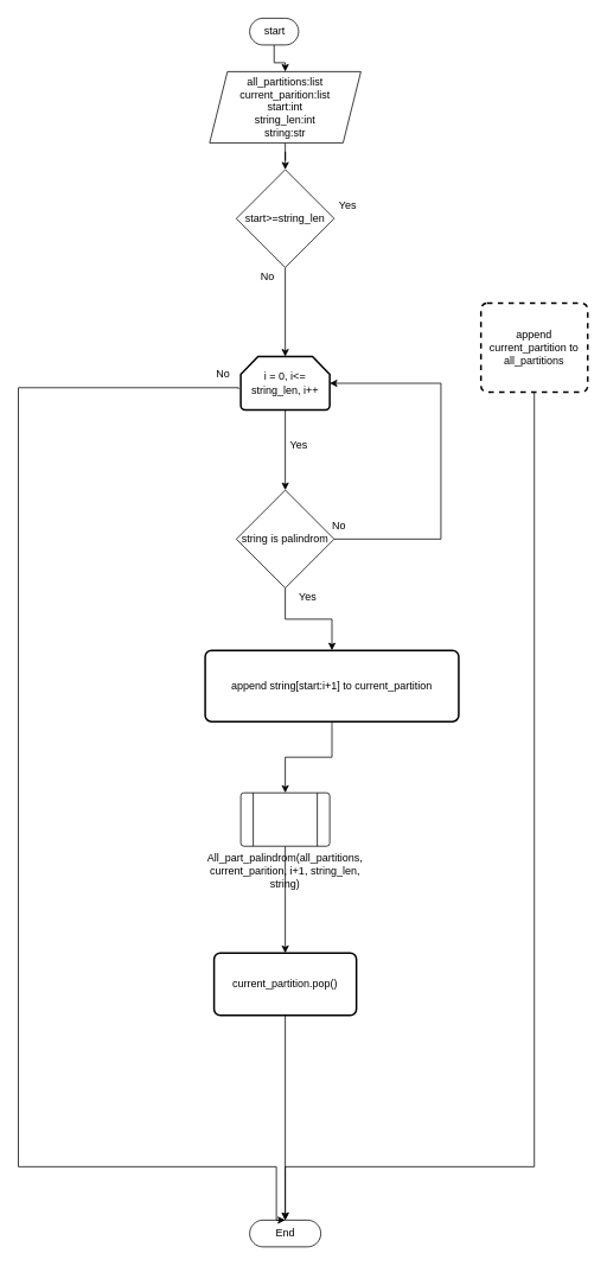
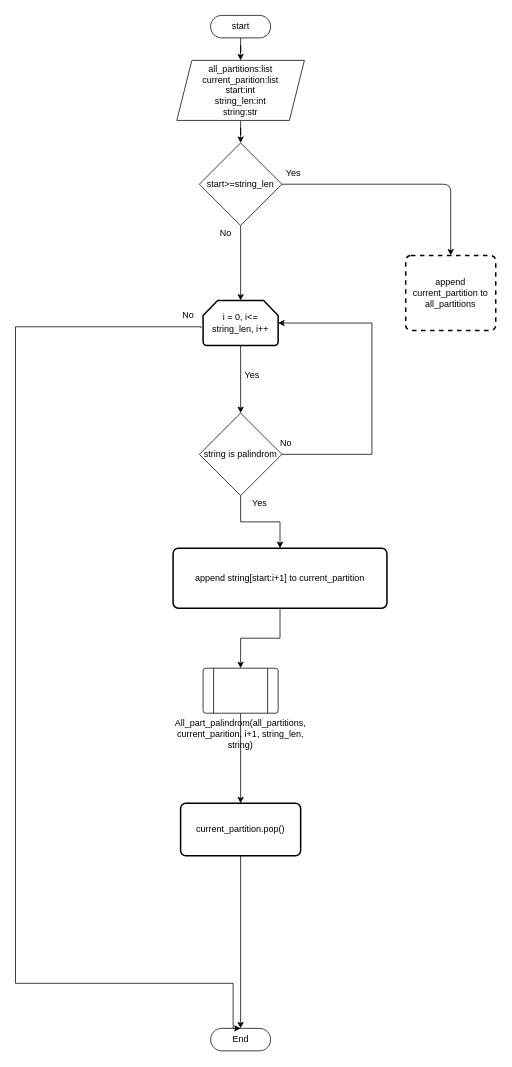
  <mxCell id="0" />
  <mxCell id="1" parent="0" />
  <mxCell id="2" style="edgeStyle=orthogonalEdgeStyle;rounded=0;orthogonalLoop=1;jettySize=auto;html=1;entryX=0.5;entryY=0;entryDx=0;entryDy=0;" edge="1" parent="1" source="3" target="5"><mxGeometry relative="1" as="geometry" /></mxCell>
- <mxCell id="3" value="start" style="html=1;dashed=0;whitespace=wrap;shape=mxgraph.dfd.start" vertex="1" parent="1"><mxGeometry x="280" y="20" width="55" height="30" as="geometry" /></mxCell>
+ <mxCell id="3" value="start" style="html=1;dashed=0;whitespace=wrap;shape=mxgraph.dfd.start" vertex="1" parent="1"><mxGeometry x="280" y="20" width="80" height="30" as="geometry" /></mxCell>
  <mxCell id="4" style="edgeStyle=orthogonalEdgeStyle;rounded=0;orthogonalLoop=1;jettySize=auto;html=1;entryX=0.5;entryY=0;entryDx=0;entryDy=0;" edge="1" parent="1" source="5" target="7"><mxGeometry relative="1" as="geometry" /></mxCell>
  <mxCell id="5" value="all_partitions:list&lt;br&gt;current_parition:list&lt;br&gt;start:int&lt;br&gt;string_len:int&lt;br&gt;string:str" style="shape=parallelogram;perimeter=parallelogramPerimeter;whiteSpace=wrap;html=1;fixedSize=1;" vertex="1" parent="1"><mxGeometry x="235" y="80" width="170" height="80" as="geometry" /></mxCell>
  <mxCell id="6" style="edgeStyle=orthogonalEdgeStyle;rounded=0;orthogonalLoop=1;jettySize=auto;html=1;entryX=0.5;entryY=0;entryDx=0;entryDy=0;entryPerimeter=0;" edge="1" parent="1" source="7" target="27"><mxGeometry relative="1" as="geometry"><mxPoint x="320" y="380" as="targetPoint" /></mxGeometry></mxCell>
  <mxCell id="7" value="start&amp;gt;=string_len" style="rhombus;whiteSpace=wrap;html=1;" vertex="1" parent="1"><mxGeometry x="265" y="190" width="110" height="110" as="geometry" /></mxCell>
- <mxCell id="9" style="edgeStyle=orthogonalEdgeStyle;rounded=0;orthogonalLoop=1;jettySize=auto;html=1;exitX=0.5;exitY=1;exitDx=0;exitDy=0;entryX=0.5;entryY=0.5;entryDx=0;entryDy=-15;entryPerimeter=0;" edge="1" parent="1" source="10" target="11"><mxGeometry relative="1" as="geometry"><Array as="points"><mxPoint x="600" y="1310" /><mxPoint x="320" y="1310" /></Array></mxGeometry></mxCell>
+ <mxCell id="8" value="" style="endArrow=classic;html=1;exitX=1;exitY=0.5;exitDx=0;exitDy=0;entryX=0.5;entryY=0;entryDx=0;entryDy=0;" edge="1" parent="1" source="7" target="10"><mxGeometry width="50" height="50" relative="1" as="geometry"><mxPoint x="430" y="300" as="sourcePoint" /><mxPoint x="580" y="245" as="targetPoint" /><Array as="points"><mxPoint x="600" y="245" /></Array></mxGeometry></mxCell>
  <mxCell id="10" value="append current_partition to all_partitions" style="rounded=1;whiteSpace=wrap;html=1;absoluteArcSize=1;arcSize=14;strokeWidth=2;dashed=1;" vertex="1" parent="1"><mxGeometry x="540" y="340" width="120" height="100" as="geometry" /></mxCell>
  <mxCell id="11" value="End" style="html=1;dashed=0;whitespace=wrap;shape=mxgraph.dfd.start" vertex="1" parent="1"><mxGeometry x="280" y="1370" width="80" height="30" as="geometry" /></mxCell>
  <mxCell id="12" value="Yes" style="text;html=1;align=center;verticalAlign=middle;resizable=0;points=[];autosize=1;" vertex="1" parent="1"><mxGeometry x="375" y="220" width="30" height="20" as="geometry" /></mxCell>
  <mxCell id="13" value="No" style="text;html=1;align=center;verticalAlign=middle;resizable=0;points=[];autosize=1;" vertex="1" parent="1"><mxGeometry x="285" y="300" width="30" height="20" as="geometry" /></mxCell>
  <mxCell id="14" style="edgeStyle=orthogonalEdgeStyle;rounded=0;orthogonalLoop=1;jettySize=auto;html=1;entryX=0.5;entryY=0;entryDx=0;entryDy=0;exitX=0.5;exitY=1;exitDx=0;exitDy=0;exitPerimeter=0;" edge="1" parent="1" source="27" target="19"><mxGeometry relative="1" as="geometry" /></mxCell>
  <mxCell id="15" style="edgeStyle=orthogonalEdgeStyle;rounded=0;orthogonalLoop=1;jettySize=auto;html=1;entryX=0.5;entryY=0.5;entryDx=0;entryDy=-15;entryPerimeter=0;exitX=-0.026;exitY=0.61;exitDx=0;exitDy=0;exitPerimeter=0;" edge="1" parent="1" source="27" target="11"><mxGeometry relative="1" as="geometry"><mxPoint x="20" y="610" as="targetPoint" /><Array as="points"><mxPoint x="267" y="435" /><mxPoint x="20" y="435" /><mxPoint x="20" y="1310" /><mxPoint x="310" y="1310" /></Array></mxGeometry></mxCell>
  <mxCell id="16" style="edgeStyle=orthogonalEdgeStyle;rounded=0;orthogonalLoop=1;jettySize=auto;html=1;entryX=0.5;entryY=0;entryDx=0;entryDy=0;" edge="1" parent="1" source="17" target="21"><mxGeometry relative="1" as="geometry" /></mxCell>
  <mxCell id="17" value="append string[start:i+1] to current_partition" style="rounded=1;whiteSpace=wrap;html=1;absoluteArcSize=1;arcSize=14;strokeWidth=2;" vertex="1" parent="1"><mxGeometry x="230" y="730" width="285" height="80" as="geometry" /></mxCell>
  <mxCell id="18" style="edgeStyle=orthogonalEdgeStyle;rounded=0;orthogonalLoop=1;jettySize=auto;html=1;entryX=0.5;entryY=0;entryDx=0;entryDy=0;" edge="1" parent="1" source="19" target="17"><mxGeometry relative="1" as="geometry" /></mxCell>
  <mxCell id="19" value="string is palindrom" style="rhombus;whiteSpace=wrap;html=1;" vertex="1" parent="1"><mxGeometry x="265" y="550" width="110" height="110" as="geometry" /></mxCell>
  <mxCell id="20" style="edgeStyle=orthogonalEdgeStyle;rounded=0;orthogonalLoop=1;jettySize=auto;html=1;entryX=0.5;entryY=0;entryDx=0;entryDy=0;" edge="1" parent="1" source="21" target="29"><mxGeometry relative="1" as="geometry" /></mxCell>
  <mxCell id="21" value="All_part_palindrom(all_partitions, current_parition, i+1, string_len,&lt;br&gt;string)" style="verticalLabelPosition=bottom;verticalAlign=top;html=1;shape=process;whiteSpace=wrap;rounded=1;size=0.14;arcSize=6;align=center;" vertex="1" parent="1"><mxGeometry x="270" y="890" width="100" height="60" as="geometry" /></mxCell>
  <mxCell id="22" value="Yes" style="text;html=1;align=center;verticalAlign=middle;resizable=0;points=[];autosize=1;" vertex="1" parent="1"><mxGeometry x="320" y="490" width="30" height="20" as="geometry" /></mxCell>
  <mxCell id="23" value="No" style="text;html=1;align=center;verticalAlign=middle;resizable=0;points=[];autosize=1;" vertex="1" parent="1"><mxGeometry x="235" y="410" width="30" height="20" as="geometry" /></mxCell>
  <mxCell id="24" value="Yes" style="text;html=1;align=center;verticalAlign=middle;resizable=0;points=[];autosize=1;" vertex="1" parent="1"><mxGeometry x="330" y="660" width="30" height="20" as="geometry" /></mxCell>
  <mxCell id="25" value="No" style="text;html=1;align=center;verticalAlign=middle;resizable=0;points=[];autosize=1;" vertex="1" parent="1"><mxGeometry x="365" y="580" width="30" height="20" as="geometry" /></mxCell>
  <mxCell id="26" style="edgeStyle=orthogonalEdgeStyle;rounded=0;orthogonalLoop=1;jettySize=auto;html=1;entryX=1;entryY=0.5;entryDx=0;entryDy=0;entryPerimeter=0;" edge="1" parent="1" source="19" target="27"><mxGeometry relative="1" as="geometry"><mxPoint x="374.941" y="605.059" as="sourcePoint" /><mxPoint x="390" y="430" as="targetPoint" /><Array as="points"><mxPoint x="495" y="605" /><mxPoint x="495" y="430" /></Array></mxGeometry></mxCell>
  <mxCell id="27" value="i = 0, i&amp;lt;= string_len, i++" style="strokeWidth=2;html=1;shape=mxgraph.flowchart.loop_limit;whiteSpace=wrap;" vertex="1" parent="1"><mxGeometry x="270" y="400" width="100" height="60" as="geometry" /></mxCell>
  <mxCell id="28" style="edgeStyle=orthogonalEdgeStyle;rounded=0;orthogonalLoop=1;jettySize=auto;html=1;entryX=0.5;entryY=0.5;entryDx=0;entryDy=-15;entryPerimeter=0;" edge="1" parent="1" source="29" target="11"><mxGeometry relative="1" as="geometry" /></mxCell>
  <mxCell id="29" value="current_partition.pop()" style="rounded=1;whiteSpace=wrap;html=1;absoluteArcSize=1;arcSize=14;strokeWidth=2;" vertex="1" parent="1"><mxGeometry x="240" y="1070" width="160" height="70" as="geometry" /></mxCell>
